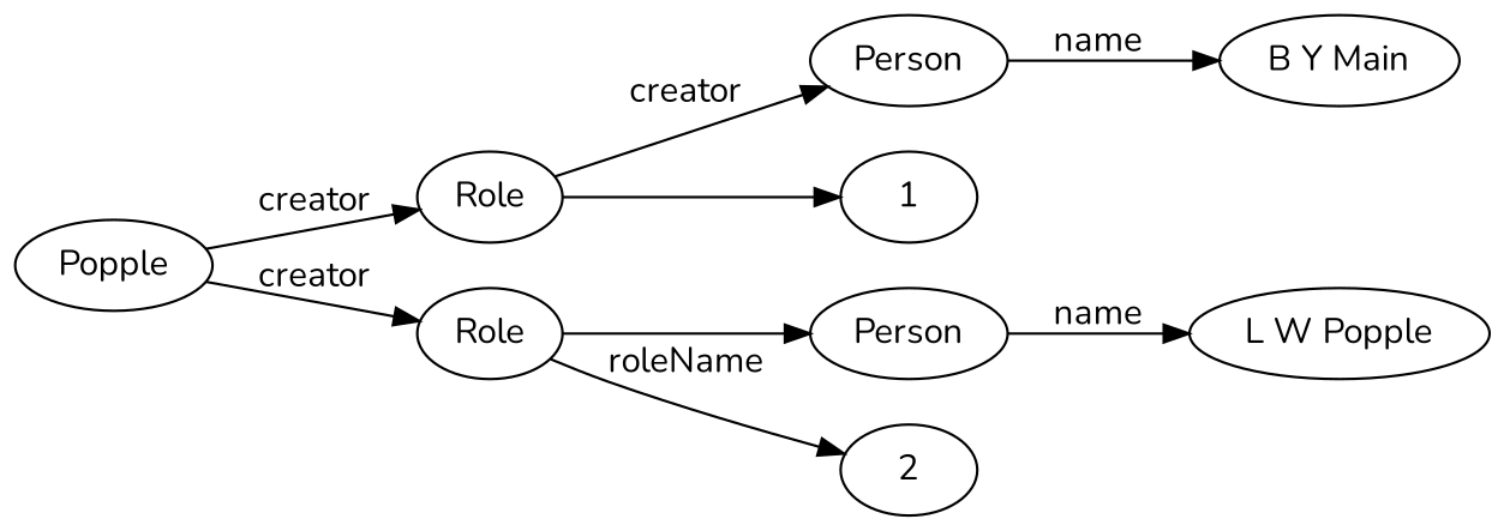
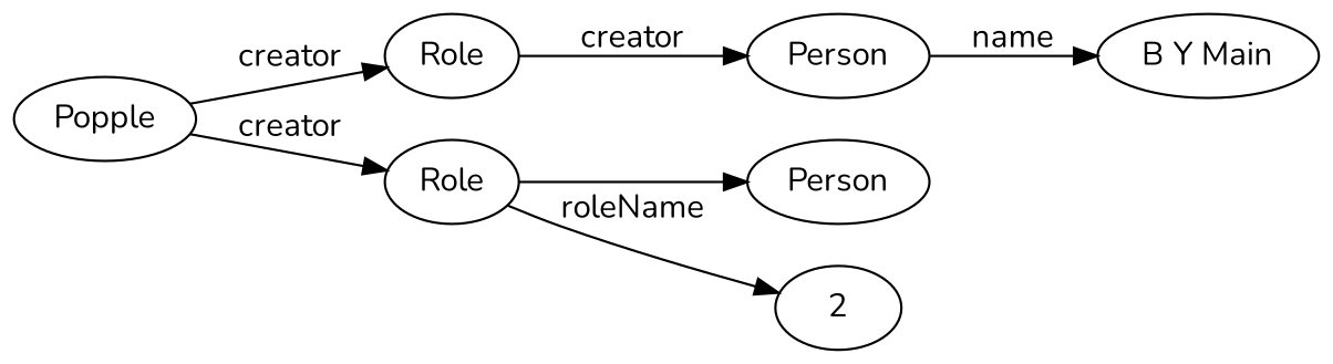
  digraph {
    fontname=Nunito
    rankdir=LR
    node [fontname=Nunito]
    edge [fontname=Nunito]
    n1 [label=Popple]
    n2 [label=Role]
    n3 [label=Role]
    n4 [label=Person]
-   1
    n6 [label=Person]
    2
    n8 [label="B Y Main"]
-   n9 [label="L W Popple"]
    n1 -> n2 [label=creator]
    n1 -> n3 [label=creator]
    n2 -> n4 [label=creator]
-   n2 -> 1
    n3 -> n6
    n3 -> 2 [label=roleName]
    n4 -> n8 [label=name]
-   n6 -> n9 [label=name]
  }
